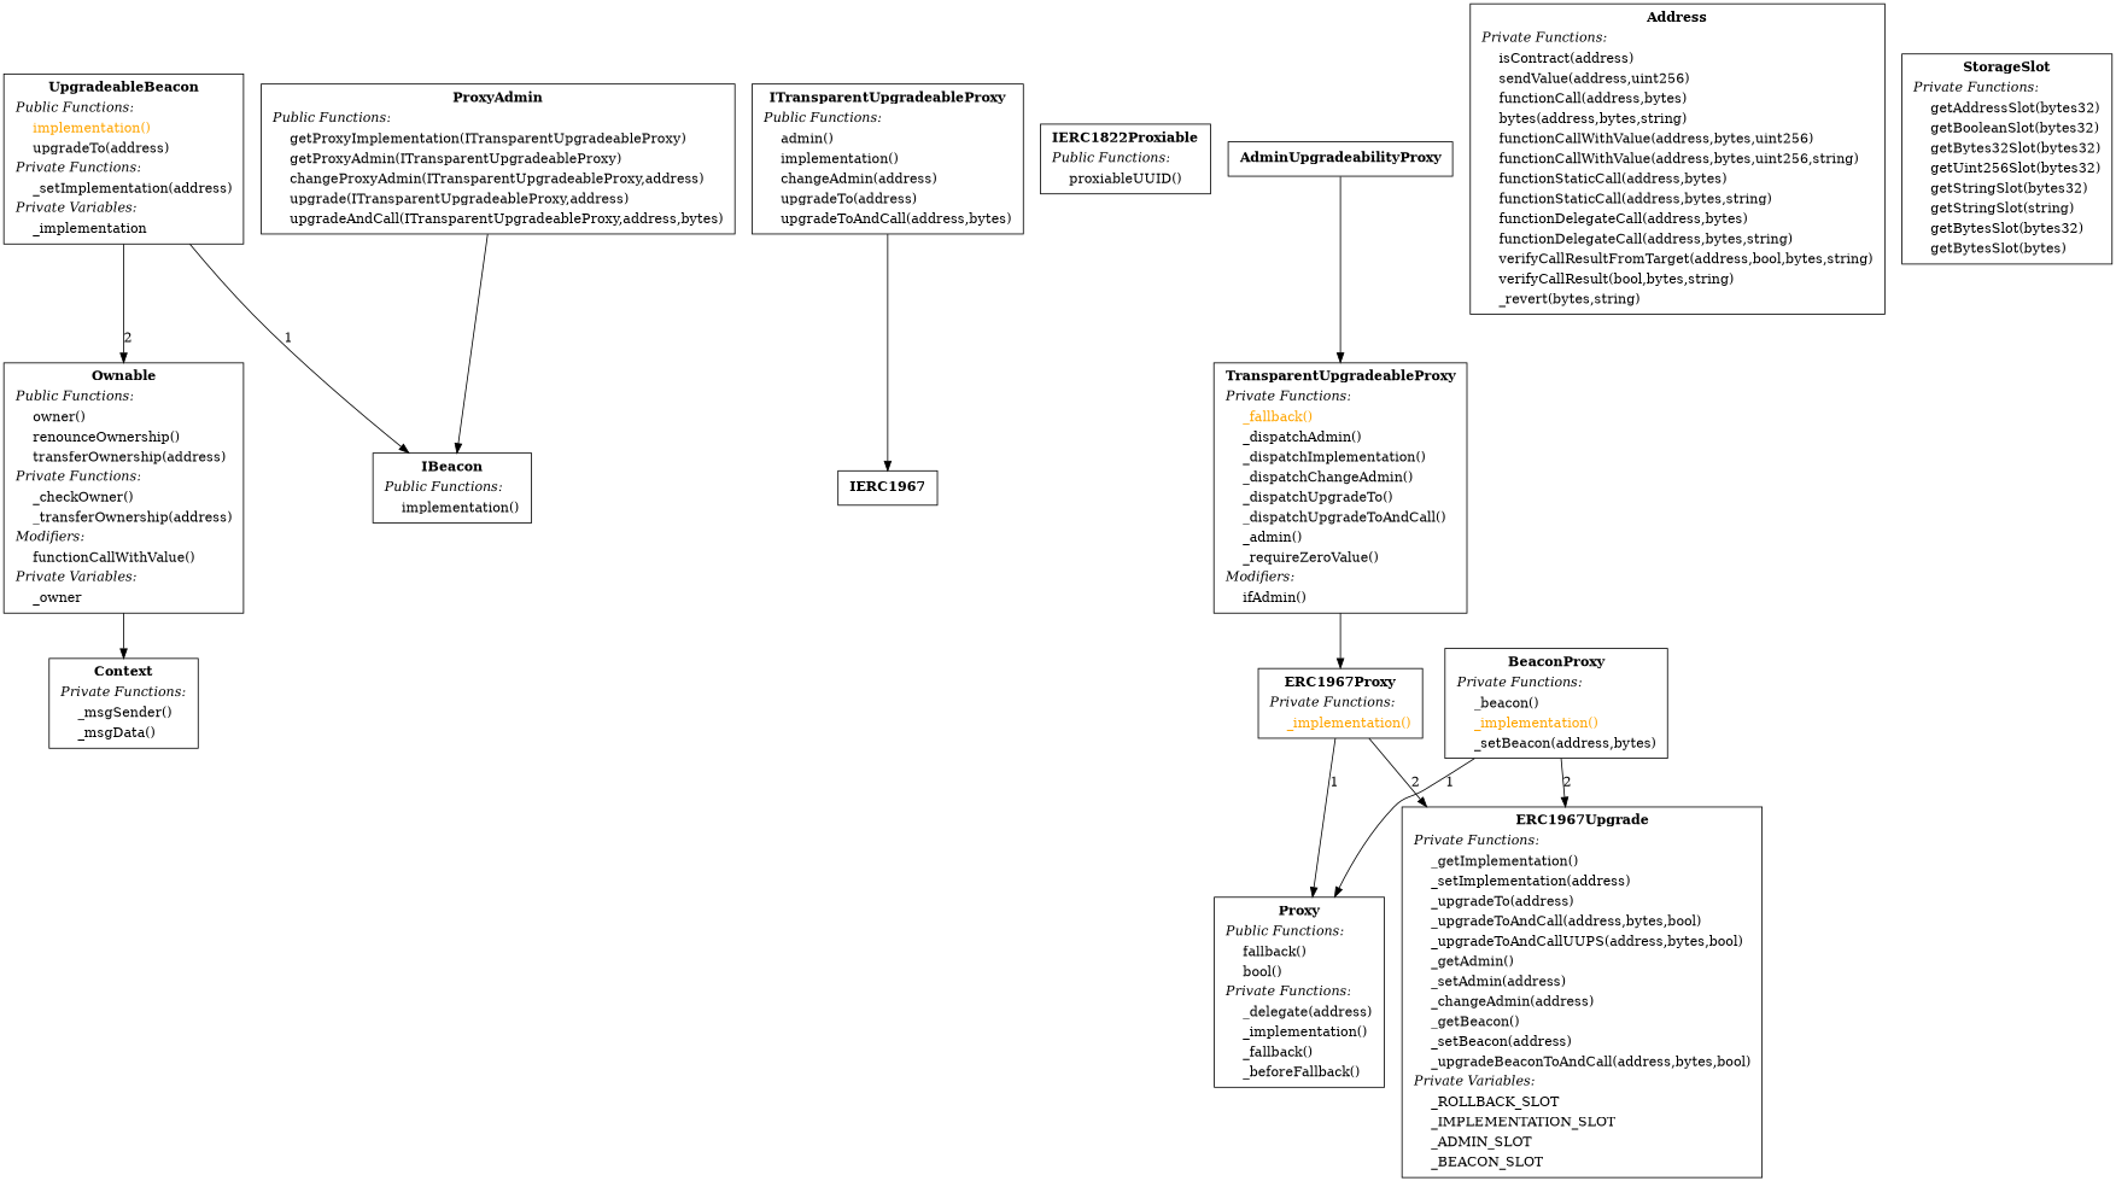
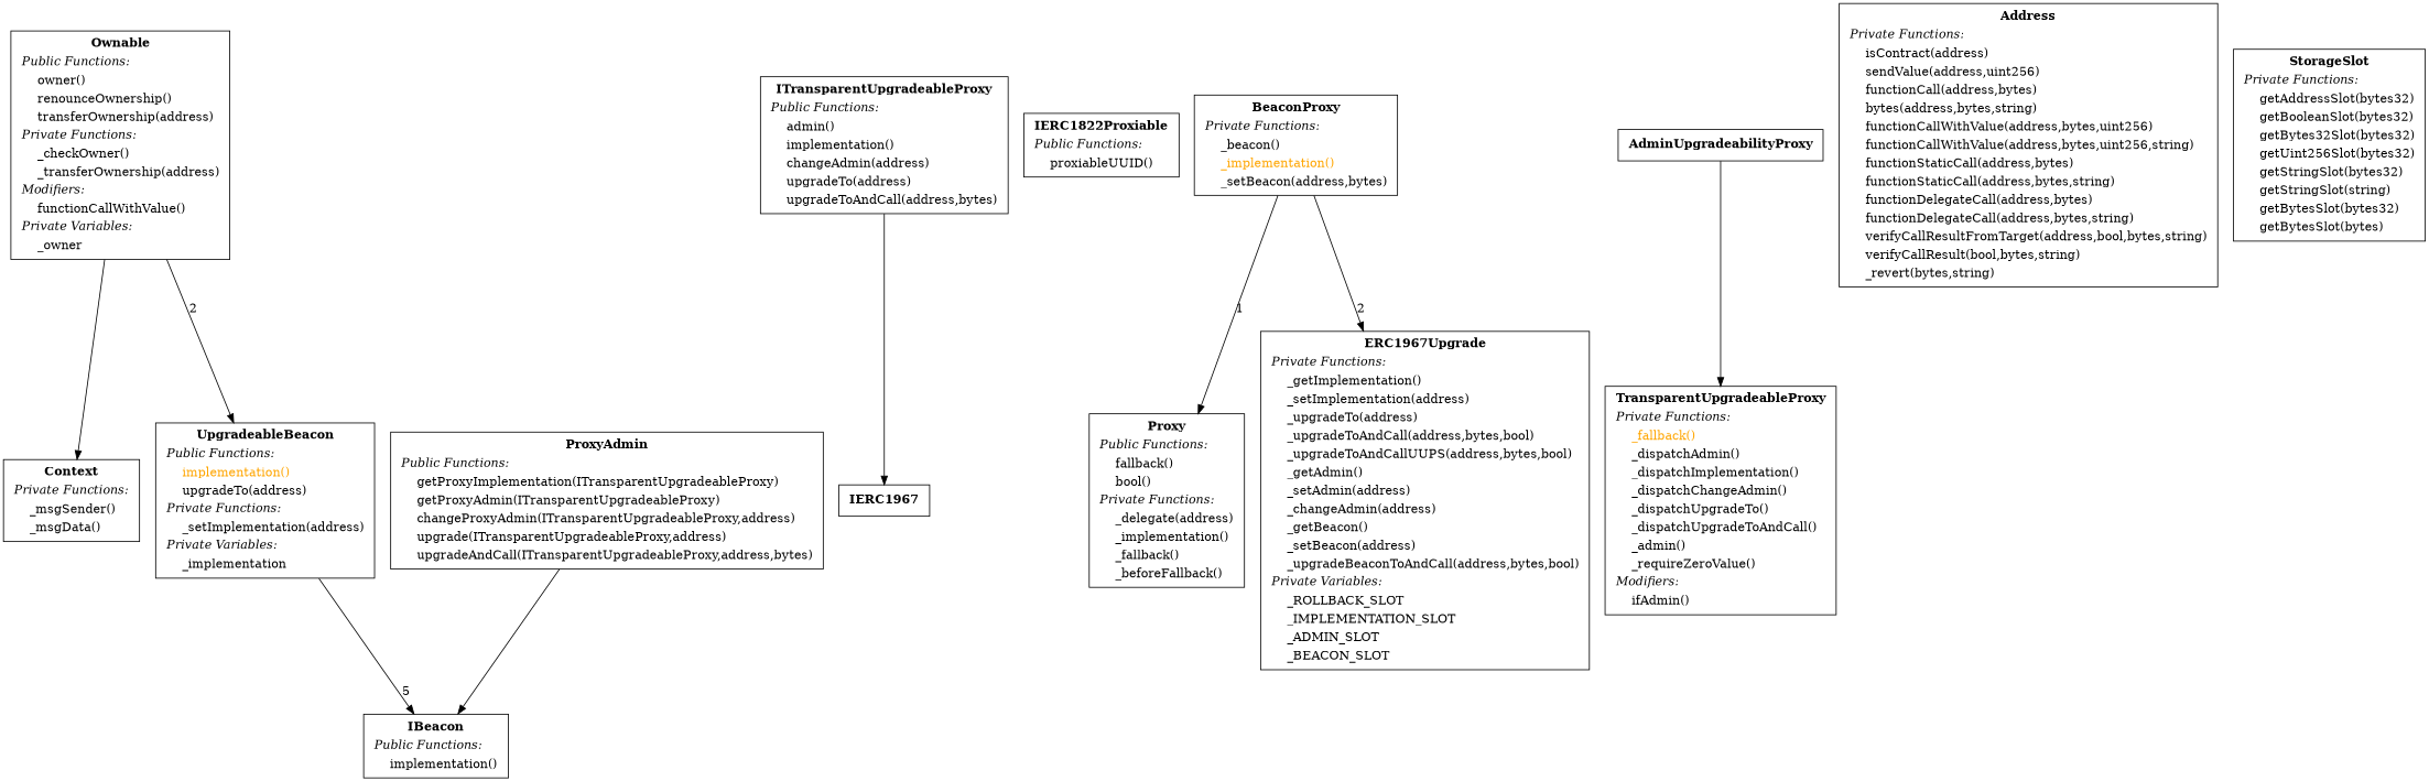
  digraph {
    node [shape=box]
    n1 [label=< <TABLE border="0"><TR><TD align="center"><B>Ownable</B></TD></TR><TR><TD align="left"><I>Public Functions:</I></TD></TR><TR><TD align="left">    owner()</TD></TR><TR><TD align="left">    renounceOwnership()</TD></TR><TR><TD align="left">    transferOwnership(address)</TD></TR><TR><TD align="left"><I>Private Functions:</I></TD></TR><TR><TD align="left">    _checkOwner()</TD></TR><TR><TD align="left">    _transferOwnership(address)</TD></TR><TR><TD align="left"><I>Modifiers:</I></TD></TR><TR><TD align="left">    functionCallWithValue()</TD></TR><TR><TD align="left"><I>Private Variables:</I></TD></TR><TR><TD align="left">    _owner</TD></TR></TABLE> >]
    n2 [label=< <TABLE border="0"><TR><TD align="center"><B>Context</B></TD></TR><TR><TD align="left"><I>Private Functions:</I></TD></TR><TR><TD align="left">    _msgSender()</TD></TR><TR><TD align="left">    _msgData()</TD></TR></TABLE> >]
    n3 [label=< <TABLE border="0"><TR><TD align="center"><B>IERC1967</B></TD></TR></TABLE> >]
    n4 [label=< <TABLE border="0"><TR><TD align="center"><B>IERC1822Proxiable</B></TD></TR><TR><TD align="left"><I>Public Functions:</I></TD></TR><TR><TD align="left">    proxiableUUID()</TD></TR></TABLE> >]
-   n5 [label=< <TABLE border="0"><TR><TD align="center"><B>ERC1967Proxy</B></TD></TR><TR><TD align="left"><I>Private Functions:</I></TD></TR><TR><TD align="left"><font color="#FFA500">    _implementation()</font></TD></TR></TABLE> >]
    n6 [label=< <TABLE border="0"><TR><TD align="center"><B>Proxy</B></TD></TR><TR><TD align="left"><I>Public Functions:</I></TD></TR><TR><TD align="left">    fallback()</TD></TR><TR><TD align="left">    bool()</TD></TR><TR><TD align="left"><I>Private Functions:</I></TD></TR><TR><TD align="left">    _delegate(address)</TD></TR><TR><TD align="left">    _implementation()</TD></TR><TR><TD align="left">    _fallback()</TD></TR><TR><TD align="left">    _beforeFallback()</TD></TR></TABLE> >]
    n7 [label=< <TABLE border="0"><TR><TD align="center"><B>ERC1967Upgrade</B></TD></TR><TR><TD align="left"><I>Private Functions:</I></TD></TR><TR><TD align="left">    _getImplementation()</TD></TR><TR><TD align="left">    _setImplementation(address)</TD></TR><TR><TD align="left">    _upgradeTo(address)</TD></TR><TR><TD align="left">    _upgradeToAndCall(address,bytes,bool)</TD></TR><TR><TD align="left">    _upgradeToAndCallUUPS(address,bytes,bool)</TD></TR><TR><TD align="left">    _getAdmin()</TD></TR><TR><TD align="left">    _setAdmin(address)</TD></TR><TR><TD align="left">    _changeAdmin(address)</TD></TR><TR><TD align="left">    _getBeacon()</TD></TR><TR><TD align="left">    _setBeacon(address)</TD></TR><TR><TD align="left">    _upgradeBeaconToAndCall(address,bytes,bool)</TD></TR><TR><TD align="left"><I>Private Variables:</I></TD></TR><TR><TD align="left">    _ROLLBACK_SLOT</TD></TR><TR><TD align="left">    _IMPLEMENTATION_SLOT</TD></TR><TR><TD align="left">    _ADMIN_SLOT</TD></TR><TR><TD align="left">    _BEACON_SLOT</TD></TR></TABLE> >]
    n8 [label=< <TABLE border="0"><TR><TD align="center"><B>BeaconProxy</B></TD></TR><TR><TD align="left"><I>Private Functions:</I></TD></TR><TR><TD align="left">    _beacon()</TD></TR><TR><TD align="left"><font color="#FFA500">    _implementation()</font></TD></TR><TR><TD align="left">    _setBeacon(address,bytes)</TD></TR></TABLE> >]
    n9 [label=< <TABLE border="0"><TR><TD align="center"><B>IBeacon</B></TD></TR><TR><TD align="left"><I>Public Functions:</I></TD></TR><TR><TD align="left">    implementation()</TD></TR></TABLE> >]
    n10 [label=< <TABLE border="0"><TR><TD align="center"><B>UpgradeableBeacon</B></TD></TR><TR><TD align="left"><I>Public Functions:</I></TD></TR><TR><TD align="left"><font color="#FFA500">    implementation()</font></TD></TR><TR><TD align="left">    upgradeTo(address)</TD></TR><TR><TD align="left"><I>Private Functions:</I></TD></TR><TR><TD align="left">    _setImplementation(address)</TD></TR><TR><TD align="left"><I>Private Variables:</I></TD></TR><TR><TD align="left">    _implementation</TD></TR></TABLE> >]
    n11 [label=< <TABLE border="0"><TR><TD align="center"><B>ProxyAdmin</B></TD></TR><TR><TD align="left"><I>Public Functions:</I></TD></TR><TR><TD align="left">    getProxyImplementation(ITransparentUpgradeableProxy)</TD></TR><TR><TD align="left">    getProxyAdmin(ITransparentUpgradeableProxy)</TD></TR><TR><TD align="left">    changeProxyAdmin(ITransparentUpgradeableProxy,address)</TD></TR><TR><TD align="left">    upgrade(ITransparentUpgradeableProxy,address)</TD></TR><TR><TD align="left">    upgradeAndCall(ITransparentUpgradeableProxy,address,bytes)</TD></TR></TABLE> >]
    n12 [label=< <TABLE border="0"><TR><TD align="center"><B>ITransparentUpgradeableProxy</B></TD></TR><TR><TD align="left"><I>Public Functions:</I></TD></TR><TR><TD align="left">    admin()</TD></TR><TR><TD align="left">    implementation()</TD></TR><TR><TD align="left">    changeAdmin(address)</TD></TR><TR><TD align="left">    upgradeTo(address)</TD></TR><TR><TD align="left">    upgradeToAndCall(address,bytes)</TD></TR></TABLE> >]
    n13 [label=< <TABLE border="0"><TR><TD align="center"><B>TransparentUpgradeableProxy</B></TD></TR><TR><TD align="left"><I>Private Functions:</I></TD></TR><TR><TD align="left"><font color="#FFA500">    _fallback()</font></TD></TR><TR><TD align="left">    _dispatchAdmin()</TD></TR><TR><TD align="left">    _dispatchImplementation()</TD></TR><TR><TD align="left">    _dispatchChangeAdmin()</TD></TR><TR><TD align="left">    _dispatchUpgradeTo()</TD></TR><TR><TD align="left">    _dispatchUpgradeToAndCall()</TD></TR><TR><TD align="left">    _admin()</TD></TR><TR><TD align="left">    _requireZeroValue()</TD></TR><TR><TD align="left"><I>Modifiers:</I></TD></TR><TR><TD align="left">    ifAdmin()</TD></TR></TABLE> >]
    n14 [label=< <TABLE border="0"><TR><TD align="center"><B>Address</B></TD></TR><TR><TD align="left"><I>Private Functions:</I></TD></TR><TR><TD align="left">    isContract(address)</TD></TR><TR><TD align="left">    sendValue(address,uint256)</TD></TR><TR><TD align="left">    functionCall(address,bytes)</TD></TR><TR><TD align="left">    bytes(address,bytes,string)</TD></TR><TR><TD align="left">    functionCallWithValue(address,bytes,uint256)</TD></TR><TR><TD align="left">    functionCallWithValue(address,bytes,uint256,string)</TD></TR><TR><TD align="left">    functionStaticCall(address,bytes)</TD></TR><TR><TD align="left">    functionStaticCall(address,bytes,string)</TD></TR><TR><TD align="left">    functionDelegateCall(address,bytes)</TD></TR><TR><TD align="left">    functionDelegateCall(address,bytes,string)</TD></TR><TR><TD align="left">    verifyCallResultFromTarget(address,bool,bytes,string)</TD></TR><TR><TD align="left">    verifyCallResult(bool,bytes,string)</TD></TR><TR><TD align="left">    _revert(bytes,string)</TD></TR></TABLE> >]
    n15 [label=< <TABLE border="0"><TR><TD align="center"><B>StorageSlot</B></TD></TR><TR><TD align="left"><I>Private Functions:</I></TD></TR><TR><TD align="left">    getAddressSlot(bytes32)</TD></TR><TR><TD align="left">    getBooleanSlot(bytes32)</TD></TR><TR><TD align="left">    getBytes32Slot(bytes32)</TD></TR><TR><TD align="left">    getUint256Slot(bytes32)</TD></TR><TR><TD align="left">    getStringSlot(bytes32)</TD></TR><TR><TD align="left">    getStringSlot(string)</TD></TR><TR><TD align="left">    getBytesSlot(bytes32)</TD></TR><TR><TD align="left">    getBytesSlot(bytes)</TD></TR></TABLE> >]
    n16 [label=< <TABLE border="0"><TR><TD align="center"><B>AdminUpgradeabilityProxy</B></TD></TR></TABLE> >]
    n1 -> n2
-   n5 -> n6 [label=1]
-   n5 -> n7 [label=2]
    n8 -> n6 [label=1]
    n8 -> n7 [label=2]
-   n10 -> n1 [label=2]
-   n10 -> n9 [label=1]
+   n1 -> n10 [label=2]
+   n10 -> n9 [label=5]
    n11 -> n9
    n12 -> n3
-   n13 -> n5
    n16 -> n13
  }
